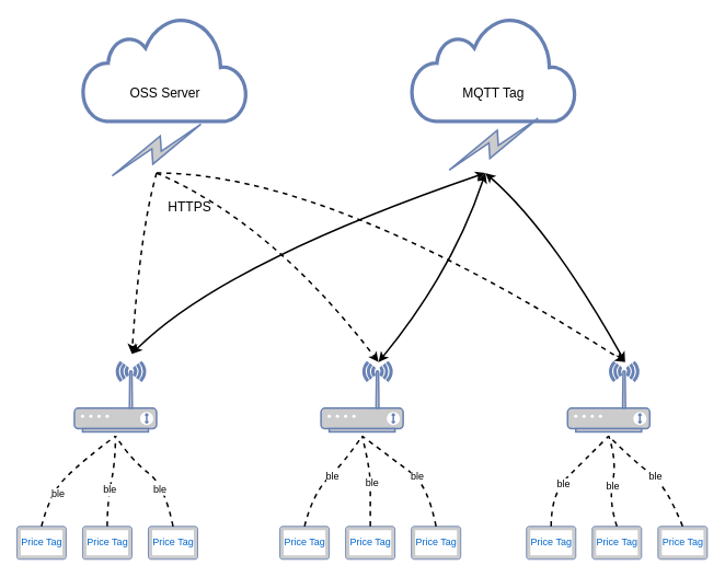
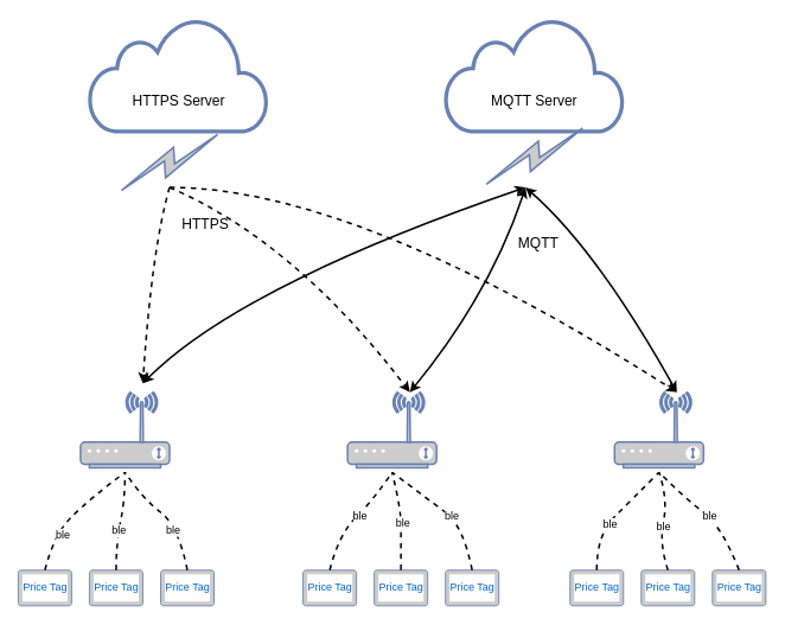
  <mxCell id="0" />
  <mxCell id="1" parent="0" />
- <mxCell id="2" value="&lt;span style=&quot;color: rgb(0, 0, 0); white-space: normal; font-size: 16px;&quot;&gt;&lt;br style=&quot;font-size: 16px;&quot;&gt;&lt;br style=&quot;font-size: 16px;&quot;&gt;&lt;br style=&quot;font-size: 16px;&quot;&gt;MQTT Tag&lt;/span&gt;" style="html=1;outlineConnect=0;fillColor=none;strokeColor=#6881B3;gradientColor=none;gradientDirection=north;strokeWidth=2;shape=mxgraph.networks.cloud;fontColor=#ffffff;whiteSpace=wrap;fontSize=16;" vertex="1" parent="1"><mxGeometry x="500" y="20" width="200" height="127" as="geometry" /></mxCell>
- <mxCell id="3" value="&lt;font color=&quot;#000000&quot; style=&quot;font-size: 16px;&quot;&gt;&lt;br style=&quot;font-size: 16px;&quot;&gt;&lt;br style=&quot;font-size: 16px;&quot;&gt;&lt;br style=&quot;font-size: 16px;&quot;&gt;OSS Server&lt;/font&gt;&lt;br style=&quot;font-size: 16px;&quot;&gt;" style="html=1;outlineConnect=0;fillColor=none;strokeColor=#6881B3;gradientColor=none;gradientDirection=north;strokeWidth=2;shape=mxgraph.networks.cloud;fontColor=#ffffff;fontSize=16;" vertex="1" parent="1"><mxGeometry x="100" y="20" width="200" height="127" as="geometry" /></mxCell>
+ <mxCell id="2" value="&lt;span style=&quot;color: rgb(0, 0, 0); white-space: normal; font-size: 16px;&quot;&gt;&lt;br style=&quot;font-size: 16px;&quot;&gt;&lt;br style=&quot;font-size: 16px;&quot;&gt;&lt;br style=&quot;font-size: 16px;&quot;&gt;MQTT Server&lt;/span&gt;" style="html=1;outlineConnect=0;fillColor=none;strokeColor=#6881B3;gradientColor=none;gradientDirection=north;strokeWidth=2;shape=mxgraph.networks.cloud;fontColor=#ffffff;whiteSpace=wrap;fontSize=16;" vertex="1" parent="1"><mxGeometry x="500" y="20" width="200" height="127" as="geometry" /></mxCell>
+ <mxCell id="3" value="&lt;font color=&quot;#000000&quot; style=&quot;font-size: 16px;&quot;&gt;&lt;br style=&quot;font-size: 16px;&quot;&gt;&lt;br style=&quot;font-size: 16px;&quot;&gt;&lt;br style=&quot;font-size: 16px;&quot;&gt;HTTPS Server&lt;/font&gt;&lt;br style=&quot;font-size: 16px;&quot;&gt;" style="html=1;outlineConnect=0;fillColor=none;strokeColor=#6881B3;gradientColor=none;gradientDirection=north;strokeWidth=2;shape=mxgraph.networks.cloud;fontColor=#ffffff;fontSize=16;" vertex="1" parent="1"><mxGeometry x="100" y="20" width="200" height="127" as="geometry" /></mxCell>
  <mxCell id="4" value="" style="fontColor=#0066CC;verticalAlign=top;verticalLabelPosition=bottom;labelPosition=center;align=center;html=1;outlineConnect=0;fillColor=#CCCCCC;strokeColor=#6881B3;gradientColor=none;gradientDirection=north;strokeWidth=2;shape=mxgraph.networks.wireless_modem;" vertex="1" parent="1"><mxGeometry x="390" y="440" width="100" height="85" as="geometry" /></mxCell>
  <mxCell id="5" value="" style="fontColor=#0066CC;verticalAlign=top;verticalLabelPosition=bottom;labelPosition=center;align=center;html=1;outlineConnect=0;fillColor=#CCCCCC;strokeColor=#6881B3;gradientColor=none;gradientDirection=north;strokeWidth=2;shape=mxgraph.networks.wireless_modem;" vertex="1" parent="1"><mxGeometry x="90" y="440" width="100" height="85" as="geometry" /></mxCell>
  <mxCell id="6" value="" style="fontColor=#0066CC;verticalAlign=top;verticalLabelPosition=bottom;labelPosition=center;align=center;html=1;outlineConnect=0;fillColor=#CCCCCC;strokeColor=#6881B3;gradientColor=none;gradientDirection=north;strokeWidth=2;shape=mxgraph.networks.wireless_modem;" vertex="1" parent="1"><mxGeometry x="690" y="440" width="100" height="85" as="geometry" /></mxCell>
  <mxCell id="7" value="" style="html=1;outlineConnect=0;fillColor=#CCCCCC;strokeColor=#6881B3;gradientColor=none;gradientDirection=north;strokeWidth=2;shape=mxgraph.networks.comm_link_edge;html=1;fontSize=16;" edge="1" parent="1"><mxGeometry width="100" height="100" relative="1" as="geometry"><mxPoint x="540" y="210" as="sourcePoint" /><mxPoint x="660" y="140" as="targetPoint" /><Array as="points"><mxPoint x="600" y="180" /></Array></mxGeometry></mxCell>
  <mxCell id="8" value="" style="html=1;outlineConnect=0;fillColor=#CCCCCC;strokeColor=#6881B3;gradientColor=none;gradientDirection=north;strokeWidth=2;shape=mxgraph.networks.comm_link_edge;html=1;fontSize=16;" edge="1" parent="1"><mxGeometry width="100" height="100" relative="1" as="geometry"><mxPoint x="130" y="217" as="sourcePoint" /><mxPoint x="250" y="147" as="targetPoint" /><Array as="points"><mxPoint x="190" y="187" /></Array></mxGeometry></mxCell>
  <mxCell id="9" value="HTTPS" style="text;html=1;resizable=0;points=[];align=center;verticalAlign=middle;labelBackgroundColor=#ffffff;fontSize=16;" vertex="1" connectable="0" parent="8"><mxGeometry x="0.214" y="-2" relative="1" as="geometry"><mxPoint x="24.5" y="71" as="offset" /></mxGeometry></mxCell>
  <mxCell id="10" value="" style="curved=1;endArrow=classic;html=1;fontSize=16;startArrow=none;startFill=0;strokeWidth=2;dashed=1;" edge="1" parent="1"><mxGeometry width="50" height="50" relative="1" as="geometry"><mxPoint x="190" y="210" as="sourcePoint" /><mxPoint x="160" y="430" as="targetPoint" /><Array as="points"><mxPoint x="170" y="280" /></Array></mxGeometry></mxCell>
  <mxCell id="11" value="" style="curved=1;endArrow=classic;html=1;fontSize=16;strokeWidth=2;startArrow=none;startFill=0;dashed=1;" edge="1" parent="1"><mxGeometry width="50" height="50" relative="1" as="geometry"><mxPoint x="190" y="210" as="sourcePoint" /><mxPoint x="460" y="440" as="targetPoint" /><Array as="points"><mxPoint x="330" y="270" /></Array></mxGeometry></mxCell>
  <mxCell id="12" value="" style="curved=1;endArrow=classic;html=1;fontSize=16;strokeWidth=2;startArrow=none;startFill=0;dashed=1;" edge="1" parent="1"><mxGeometry width="50" height="50" relative="1" as="geometry"><mxPoint x="190" y="210" as="sourcePoint" /><mxPoint x="760" y="440" as="targetPoint" /><Array as="points"><mxPoint x="400" y="210" /></Array></mxGeometry></mxCell>
  <mxCell id="13" value="" style="curved=1;endArrow=classic;html=1;fontSize=16;startArrow=classic;startFill=1;strokeWidth=2;" edge="1" parent="1"><mxGeometry width="50" height="50" relative="1" as="geometry"><mxPoint x="590" y="210" as="sourcePoint" /><mxPoint x="160" y="430" as="targetPoint" /><Array as="points"><mxPoint x="270" y="320" /></Array></mxGeometry></mxCell>
  <mxCell id="14" value="" style="curved=1;endArrow=classic;html=1;fontSize=16;strokeWidth=2;startArrow=classic;startFill=1;" edge="1" parent="1"><mxGeometry width="50" height="50" relative="1" as="geometry"><mxPoint x="590" y="210" as="sourcePoint" /><mxPoint x="460" y="440" as="targetPoint" /><Array as="points"><mxPoint x="550" y="330" /></Array></mxGeometry></mxCell>
  <mxCell id="15" value="" style="curved=1;endArrow=classic;html=1;fontSize=16;strokeWidth=2;startArrow=classic;startFill=1;" edge="1" parent="1"><mxGeometry width="50" height="50" relative="1" as="geometry"><mxPoint x="590" y="210" as="sourcePoint" /><mxPoint x="760" y="440" as="targetPoint" /><Array as="points"><mxPoint x="670" y="280" /></Array></mxGeometry></mxCell>
+ <mxCell id="16" value="MQTT&lt;br&gt;" style="text;html=1;resizable=0;points=[];autosize=1;align=left;verticalAlign=top;spacingTop=-4;fontSize=16;" vertex="1" parent="1"><mxGeometry x="580" y="260" width="60" height="20" as="geometry" /></mxCell>
  <mxCell id="17" value="Price Tag&lt;br&gt;" style="fontColor=#0066CC;verticalAlign=middle;verticalLabelPosition=middle;labelPosition=center;align=center;html=1;outlineConnect=0;fillColor=#CCCCCC;strokeColor=#6881B3;gradientColor=none;gradientDirection=north;strokeWidth=2;shape=mxgraph.networks.tablet;horizontal=1;" vertex="1" parent="1"><mxGeometry x="20" y="640" width="60" height="40" as="geometry" /></mxCell>
  <mxCell id="18" value="Price Tag&lt;br&gt;" style="fontColor=#0066CC;verticalAlign=middle;verticalLabelPosition=middle;labelPosition=center;align=center;html=1;outlineConnect=0;fillColor=#CCCCCC;strokeColor=#6881B3;gradientColor=none;gradientDirection=north;strokeWidth=2;shape=mxgraph.networks.tablet;horizontal=1;" vertex="1" parent="1"><mxGeometry x="100" y="640" width="60" height="40" as="geometry" /></mxCell>
  <mxCell id="19" value="Price Tag&lt;br&gt;" style="fontColor=#0066CC;verticalAlign=middle;verticalLabelPosition=middle;labelPosition=center;align=center;html=1;outlineConnect=0;fillColor=#CCCCCC;strokeColor=#6881B3;gradientColor=none;gradientDirection=north;strokeWidth=2;shape=mxgraph.networks.tablet;horizontal=1;" vertex="1" parent="1"><mxGeometry x="180" y="640" width="60" height="40" as="geometry" /></mxCell>
  <mxCell id="20" value="Price Tag&lt;br&gt;" style="fontColor=#0066CC;verticalAlign=middle;verticalLabelPosition=middle;labelPosition=center;align=center;html=1;outlineConnect=0;fillColor=#CCCCCC;strokeColor=#6881B3;gradientColor=none;gradientDirection=north;strokeWidth=2;shape=mxgraph.networks.tablet;horizontal=1;" vertex="1" parent="1"><mxGeometry x="340" y="640" width="60" height="40" as="geometry" /></mxCell>
  <mxCell id="21" value="Price Tag&lt;br&gt;" style="fontColor=#0066CC;verticalAlign=middle;verticalLabelPosition=middle;labelPosition=center;align=center;html=1;outlineConnect=0;fillColor=#CCCCCC;strokeColor=#6881B3;gradientColor=none;gradientDirection=north;strokeWidth=2;shape=mxgraph.networks.tablet;horizontal=1;" vertex="1" parent="1"><mxGeometry x="420" y="640" width="60" height="40" as="geometry" /></mxCell>
  <mxCell id="22" value="Price Tag&lt;br&gt;" style="fontColor=#0066CC;verticalAlign=middle;verticalLabelPosition=middle;labelPosition=center;align=center;html=1;outlineConnect=0;fillColor=#CCCCCC;strokeColor=#6881B3;gradientColor=none;gradientDirection=north;strokeWidth=2;shape=mxgraph.networks.tablet;horizontal=1;" vertex="1" parent="1"><mxGeometry x="500" y="640" width="60" height="40" as="geometry" /></mxCell>
  <mxCell id="23" value="Price Tag&lt;br&gt;" style="fontColor=#0066CC;verticalAlign=middle;verticalLabelPosition=middle;labelPosition=center;align=center;html=1;outlineConnect=0;fillColor=#CCCCCC;strokeColor=#6881B3;gradientColor=none;gradientDirection=north;strokeWidth=2;shape=mxgraph.networks.tablet;horizontal=1;" vertex="1" parent="1"><mxGeometry x="640" y="640" width="60" height="40" as="geometry" /></mxCell>
  <mxCell id="24" value="Price Tag&lt;br&gt;" style="fontColor=#0066CC;verticalAlign=middle;verticalLabelPosition=middle;labelPosition=center;align=center;html=1;outlineConnect=0;fillColor=#CCCCCC;strokeColor=#6881B3;gradientColor=none;gradientDirection=north;strokeWidth=2;shape=mxgraph.networks.tablet;horizontal=1;" vertex="1" parent="1"><mxGeometry x="720" y="640" width="60" height="40" as="geometry" /></mxCell>
  <mxCell id="25" value="Price Tag&lt;br&gt;" style="fontColor=#0066CC;verticalAlign=middle;verticalLabelPosition=middle;labelPosition=center;align=center;html=1;outlineConnect=0;fillColor=#CCCCCC;strokeColor=#6881B3;gradientColor=none;gradientDirection=north;strokeWidth=2;shape=mxgraph.networks.tablet;horizontal=1;" vertex="1" parent="1"><mxGeometry x="800" y="640" width="60" height="40" as="geometry" /></mxCell>
  <mxCell id="26" value="" style="curved=1;endArrow=none;html=1;dashed=1;strokeWidth=2;fontSize=16;startArrow=none;startFill=0;endFill=0;" edge="1" parent="1"><mxGeometry width="50" height="50" relative="1" as="geometry"><mxPoint x="50" y="640" as="sourcePoint" /><mxPoint x="140" y="530" as="targetPoint" /><Array as="points"><mxPoint x="60" y="600" /><mxPoint x="100" y="560" /></Array></mxGeometry></mxCell>
  <mxCell id="27" value="ble&lt;br style=&quot;font-size: 12px;&quot;&gt;" style="text;html=1;resizable=0;points=[];align=center;verticalAlign=middle;labelBackgroundColor=#ffffff;fontSize=12;" vertex="1" connectable="0" parent="26"><mxGeometry x="-0.549" y="-3" relative="1" as="geometry"><mxPoint x="9" y="-8.5" as="offset" /></mxGeometry></mxCell>
  <mxCell id="28" value="" style="curved=1;endArrow=none;html=1;dashed=1;strokeWidth=2;fontSize=16;startArrow=none;startFill=0;endFill=0;" edge="1" parent="1"><mxGeometry width="50" height="50" relative="1" as="geometry"><mxPoint x="130" y="640" as="sourcePoint" /><mxPoint x="140" y="530" as="targetPoint" /><Array as="points"><mxPoint x="130" y="610" /><mxPoint x="140" y="560" /></Array></mxGeometry></mxCell>
  <mxCell id="29" value="ble&lt;br&gt;" style="text;html=1;resizable=0;points=[];align=center;verticalAlign=middle;labelBackgroundColor=#ffffff;fontSize=12;" vertex="1" connectable="0" parent="28"><mxGeometry x="-0.198" relative="1" as="geometry"><mxPoint as="offset" /></mxGeometry></mxCell>
  <mxCell id="30" value="" style="curved=1;endArrow=none;html=1;dashed=1;strokeWidth=2;fontSize=16;exitX=0.5;exitY=0;exitDx=0;exitDy=0;exitPerimeter=0;endFill=0;" edge="1" parent="1" source="19"><mxGeometry width="50" height="50" relative="1" as="geometry"><mxPoint x="140" y="650" as="sourcePoint" /><mxPoint x="140" y="530" as="targetPoint" /><Array as="points"><mxPoint x="200" y="590" /><mxPoint x="160" y="560" /></Array></mxGeometry></mxCell>
  <mxCell id="31" value="ble" style="text;html=1;resizable=0;points=[];align=center;verticalAlign=middle;labelBackgroundColor=#ffffff;fontSize=12;" vertex="1" connectable="0" parent="30"><mxGeometry x="-0.302" y="7" relative="1" as="geometry"><mxPoint as="offset" /></mxGeometry></mxCell>
  <mxCell id="32" value="" style="curved=1;endArrow=none;html=1;dashed=1;strokeWidth=2;fontSize=16;startArrow=none;startFill=0;endFill=0;" edge="1" parent="1"><mxGeometry width="50" height="50" relative="1" as="geometry"><mxPoint x="370" y="640" as="sourcePoint" /><mxPoint x="440" y="530" as="targetPoint" /><Array as="points"><mxPoint x="380" y="600" /><mxPoint x="420" y="560" /></Array></mxGeometry></mxCell>
  <mxCell id="33" value="ble" style="text;html=1;resizable=0;points=[];align=center;verticalAlign=middle;labelBackgroundColor=#ffffff;fontSize=12;" vertex="1" connectable="0" parent="32"><mxGeometry x="0.096" y="-1" relative="1" as="geometry"><mxPoint as="offset" /></mxGeometry></mxCell>
  <mxCell id="34" value="" style="curved=1;endArrow=none;html=1;dashed=1;strokeWidth=2;fontSize=16;startArrow=none;startFill=0;endFill=0;" edge="1" parent="1"><mxGeometry width="50" height="50" relative="1" as="geometry"><mxPoint x="450" y="640" as="sourcePoint" /><mxPoint x="440" y="530" as="targetPoint" /><Array as="points"><mxPoint x="450" y="610" /><mxPoint x="450" y="570" /></Array></mxGeometry></mxCell>
  <mxCell id="35" value="ble" style="text;html=1;resizable=0;points=[];align=center;verticalAlign=middle;labelBackgroundColor=#ffffff;fontSize=12;" vertex="1" connectable="0" parent="34"><mxGeometry x="-0.031" y="-1" relative="1" as="geometry"><mxPoint as="offset" /></mxGeometry></mxCell>
  <mxCell id="36" value="" style="curved=1;endArrow=none;html=1;dashed=1;strokeWidth=2;fontSize=16;exitX=0.5;exitY=0;exitDx=0;exitDy=0;exitPerimeter=0;endFill=0;" edge="1" parent="1"><mxGeometry width="50" height="50" relative="1" as="geometry"><mxPoint x="530" y="640.143" as="sourcePoint" /><mxPoint x="440" y="530" as="targetPoint" /><Array as="points"><mxPoint x="520" y="590" /><mxPoint x="480" y="560" /></Array></mxGeometry></mxCell>
  <mxCell id="37" value="ble" style="text;html=1;resizable=0;points=[];align=center;verticalAlign=middle;labelBackgroundColor=#ffffff;fontSize=12;" vertex="1" connectable="0" parent="36"><mxGeometry x="-0.097" relative="1" as="geometry"><mxPoint as="offset" /></mxGeometry></mxCell>
  <mxCell id="38" value="" style="curved=1;endArrow=none;html=1;dashed=1;strokeWidth=2;fontSize=16;startArrow=none;startFill=0;endFill=0;exitX=0.5;exitY=0;exitDx=0;exitDy=0;exitPerimeter=0;" edge="1" parent="1" source="23"><mxGeometry width="50" height="50" relative="1" as="geometry"><mxPoint x="660" y="640" as="sourcePoint" /><mxPoint x="740" y="530" as="targetPoint" /><Array as="points"><mxPoint x="670" y="600" /><mxPoint x="710" y="560" /></Array></mxGeometry></mxCell>
  <mxCell id="39" value="ble" style="text;html=1;resizable=0;points=[];align=center;verticalAlign=middle;labelBackgroundColor=#ffffff;fontSize=12;" vertex="1" connectable="0" parent="38"><mxGeometry x="-0.17" y="-2" relative="1" as="geometry"><mxPoint as="offset" /></mxGeometry></mxCell>
  <mxCell id="40" value="" style="curved=1;endArrow=none;html=1;dashed=1;strokeWidth=2;fontSize=16;startArrow=none;startFill=0;endFill=0;" edge="1" parent="1"><mxGeometry width="50" height="50" relative="1" as="geometry"><mxPoint x="750" y="640" as="sourcePoint" /><mxPoint x="740" y="530" as="targetPoint" /><Array as="points"><mxPoint x="740" y="610" /><mxPoint x="750" y="560" /></Array></mxGeometry></mxCell>
  <mxCell id="41" value="ble" style="text;html=1;resizable=0;points=[];align=center;verticalAlign=middle;labelBackgroundColor=#ffffff;fontSize=12;" vertex="1" connectable="0" parent="40"><mxGeometry x="-0.104" y="-1" relative="1" as="geometry"><mxPoint as="offset" /></mxGeometry></mxCell>
  <mxCell id="42" value="" style="curved=1;endArrow=none;html=1;dashed=1;strokeWidth=2;fontSize=16;exitX=0.5;exitY=0;exitDx=0;exitDy=0;exitPerimeter=0;endFill=0;" edge="1" parent="1" source="25"><mxGeometry width="50" height="50" relative="1" as="geometry"><mxPoint x="820" y="640.143" as="sourcePoint" /><mxPoint x="740" y="530" as="targetPoint" /><Array as="points"><mxPoint x="810" y="590" /><mxPoint x="770" y="560" /></Array></mxGeometry></mxCell>
  <mxCell id="43" value="ble" style="text;html=1;resizable=0;points=[];align=center;verticalAlign=middle;labelBackgroundColor=#ffffff;fontSize=12;" vertex="1" connectable="0" parent="42"><mxGeometry x="-0.023" relative="1" as="geometry"><mxPoint as="offset" /></mxGeometry></mxCell>
